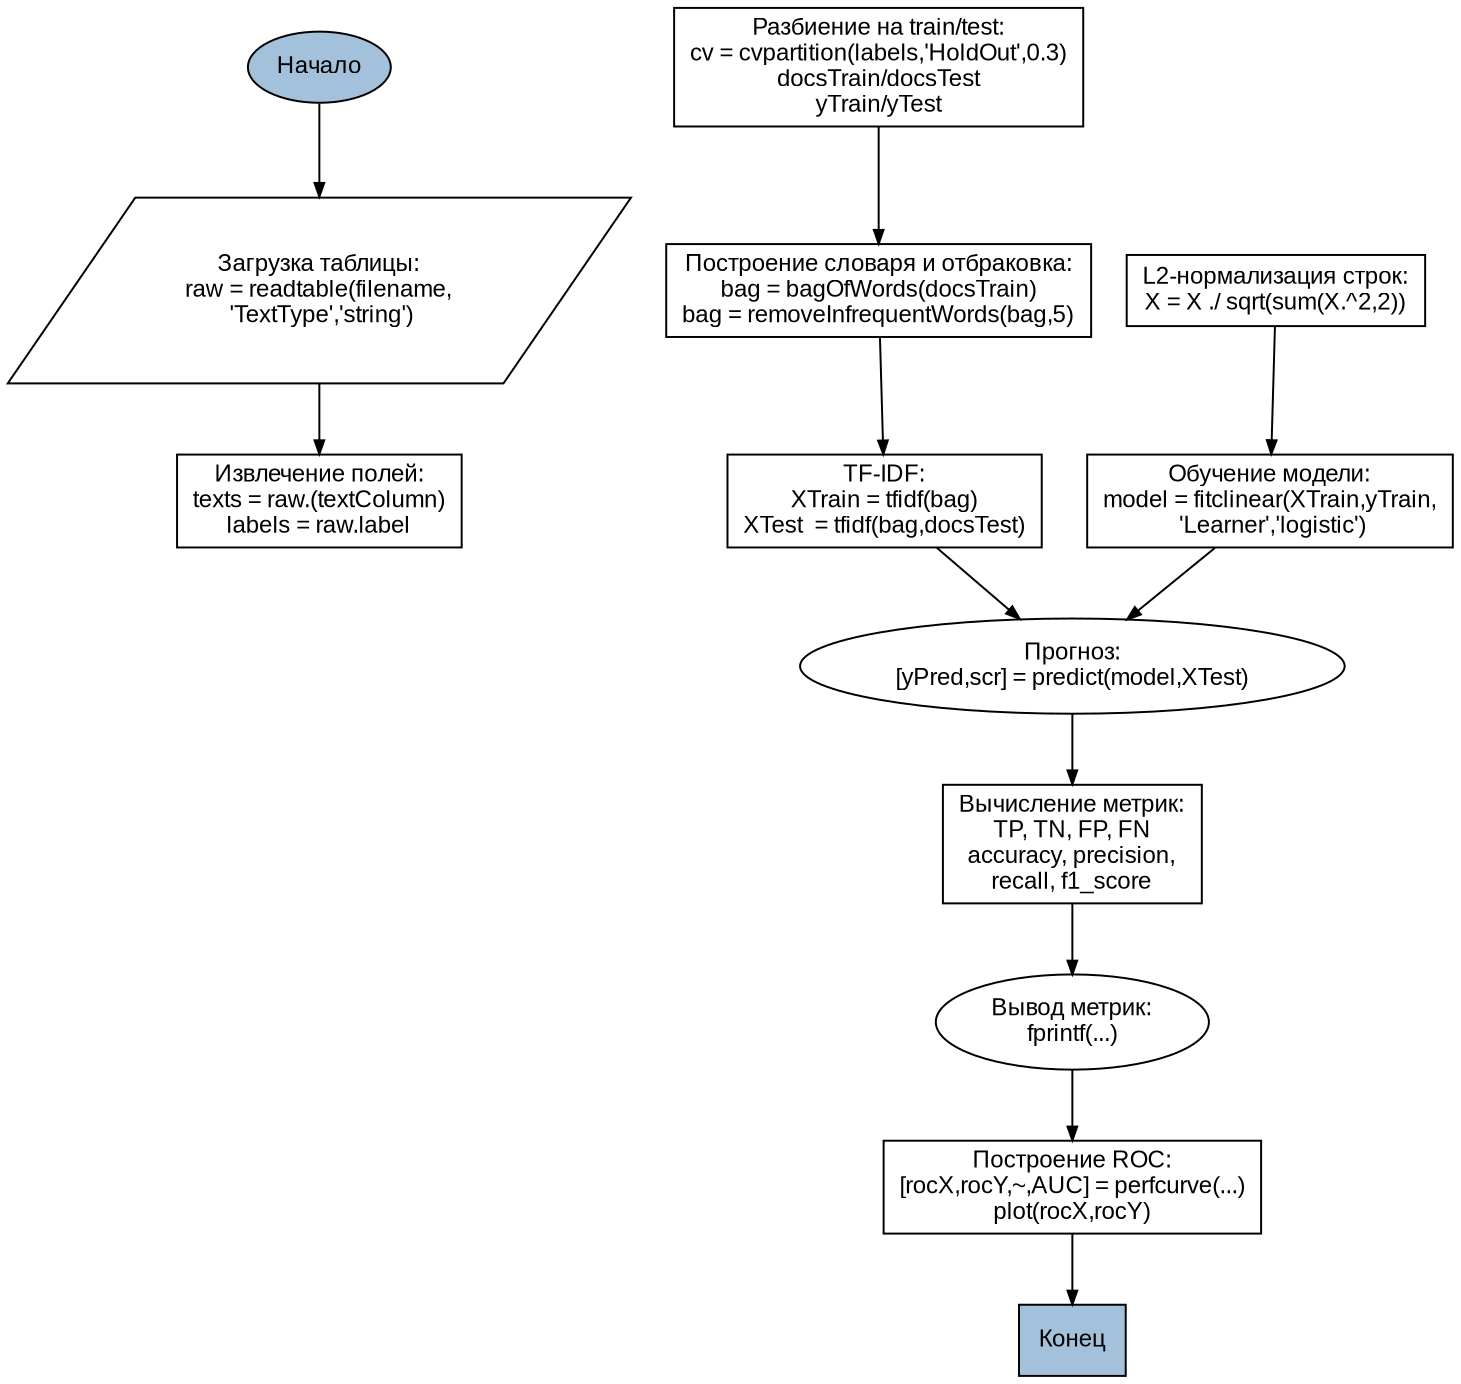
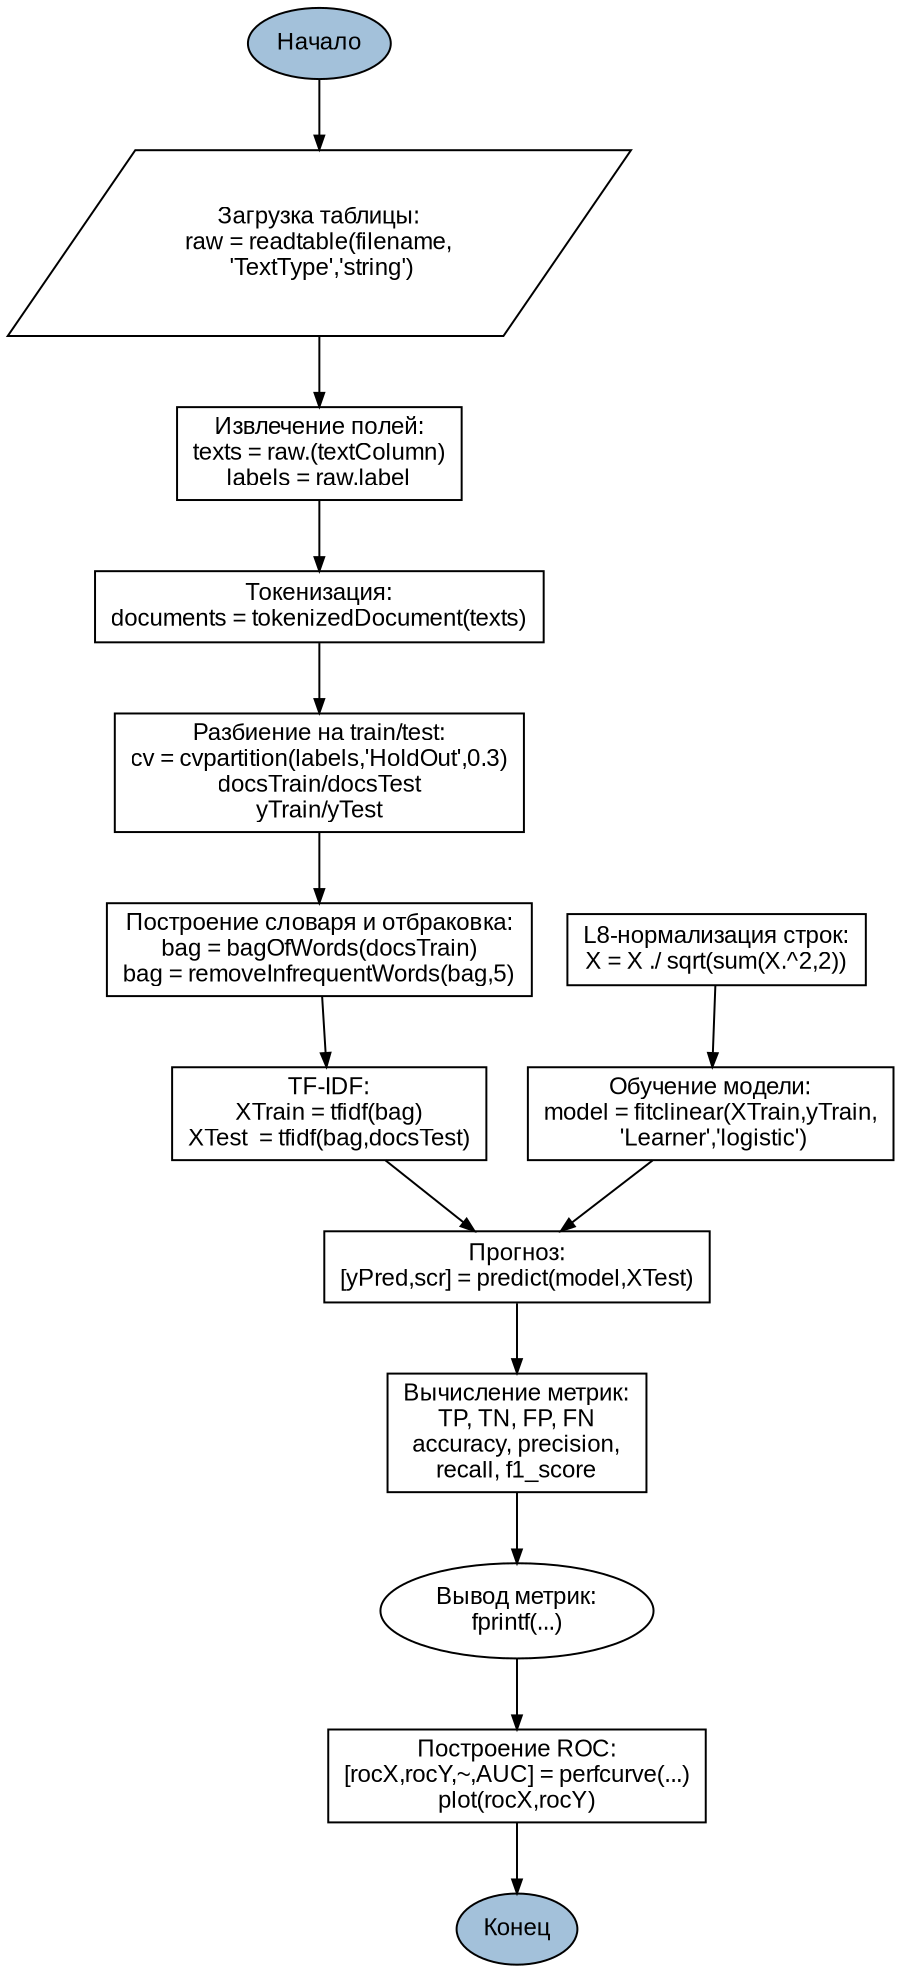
  digraph {
    rankdir=TB
    node [fontname=Arial fontsize=12 shape=box]
    edge [arrowsize=0.7]
    n1 [fillcolor="#A3C1DA" label="Начало" shape=ellipse style=filled]
    n2 [label="Загрузка таблицы:\nraw = readtable(filename,\n 'TextType','string')" shape=parallelogram]
    n3 [label="Извлечение полей:\ntexts = raw.(textColumn)\nlabels = raw.label"]
-   n4 [fillcolor="#A3C1DA" label="Конец" style=filled]
+   n4 [fillcolor="#A3C1DA" label="Конец" shape=ellipse style=filled]
+   n5 [label="Токенизация:\ndocuments = tokenizedDocument(texts)"]
    n6 [label="Разбиение на train/test:\ncv = cvpartition(labels,'HoldOut',0.3)\ndocsTrain/docsTest\nyTrain/yTest"]
    n7 [label="Построение словаря и отбраковка:\nbag = bagOfWords(docsTrain)\nbag = removeInfrequentWords(bag,5)"]
    n8 [label="TF-IDF:\nXTrain = tfidf(bag)\nXTest  = tfidf(bag,docsTest)"]
-   n9 [label="Прогноз:\n[yPred,scr] = predict(model,XTest)" shape=ellipse]
-   n10 [label="L2-нормализация строк:\nX = X ./ sqrt(sum(X.^2,2))"]
+   n9 [label="Прогноз:\n[yPred,scr] = predict(model,XTest)"]
+   n10 [label="L8-нормализация строк:\nX = X ./ sqrt(sum(X.^2,2))"]
    n11 [label="Обучение модели:\nmodel = fitclinear(XTrain,yTrain,\n 'Learner','logistic')"]
    n12 [label="Вычисление метрик:\nTP, TN, FP, FN\naccuracy, precision,\nrecall, f1_score"]
    n13 [label="Вывод метрик:\nfprintf(...)" shape=ellipse]
    n14 [label="Построение ROC:\n[rocX,rocY,~,AUC] = perfcurve(...)\nplot(rocX,rocY)"]
    n1 -> n2
    n2 -> n3
+   n3 -> n5
+   n5 -> n6
    n6 -> n7
    n7 -> n8
    n8 -> n9
    n9 -> n12
    n10 -> n11
    n11 -> n9
    n12 -> n13
    n13 -> n14
    n14 -> n4
  }
